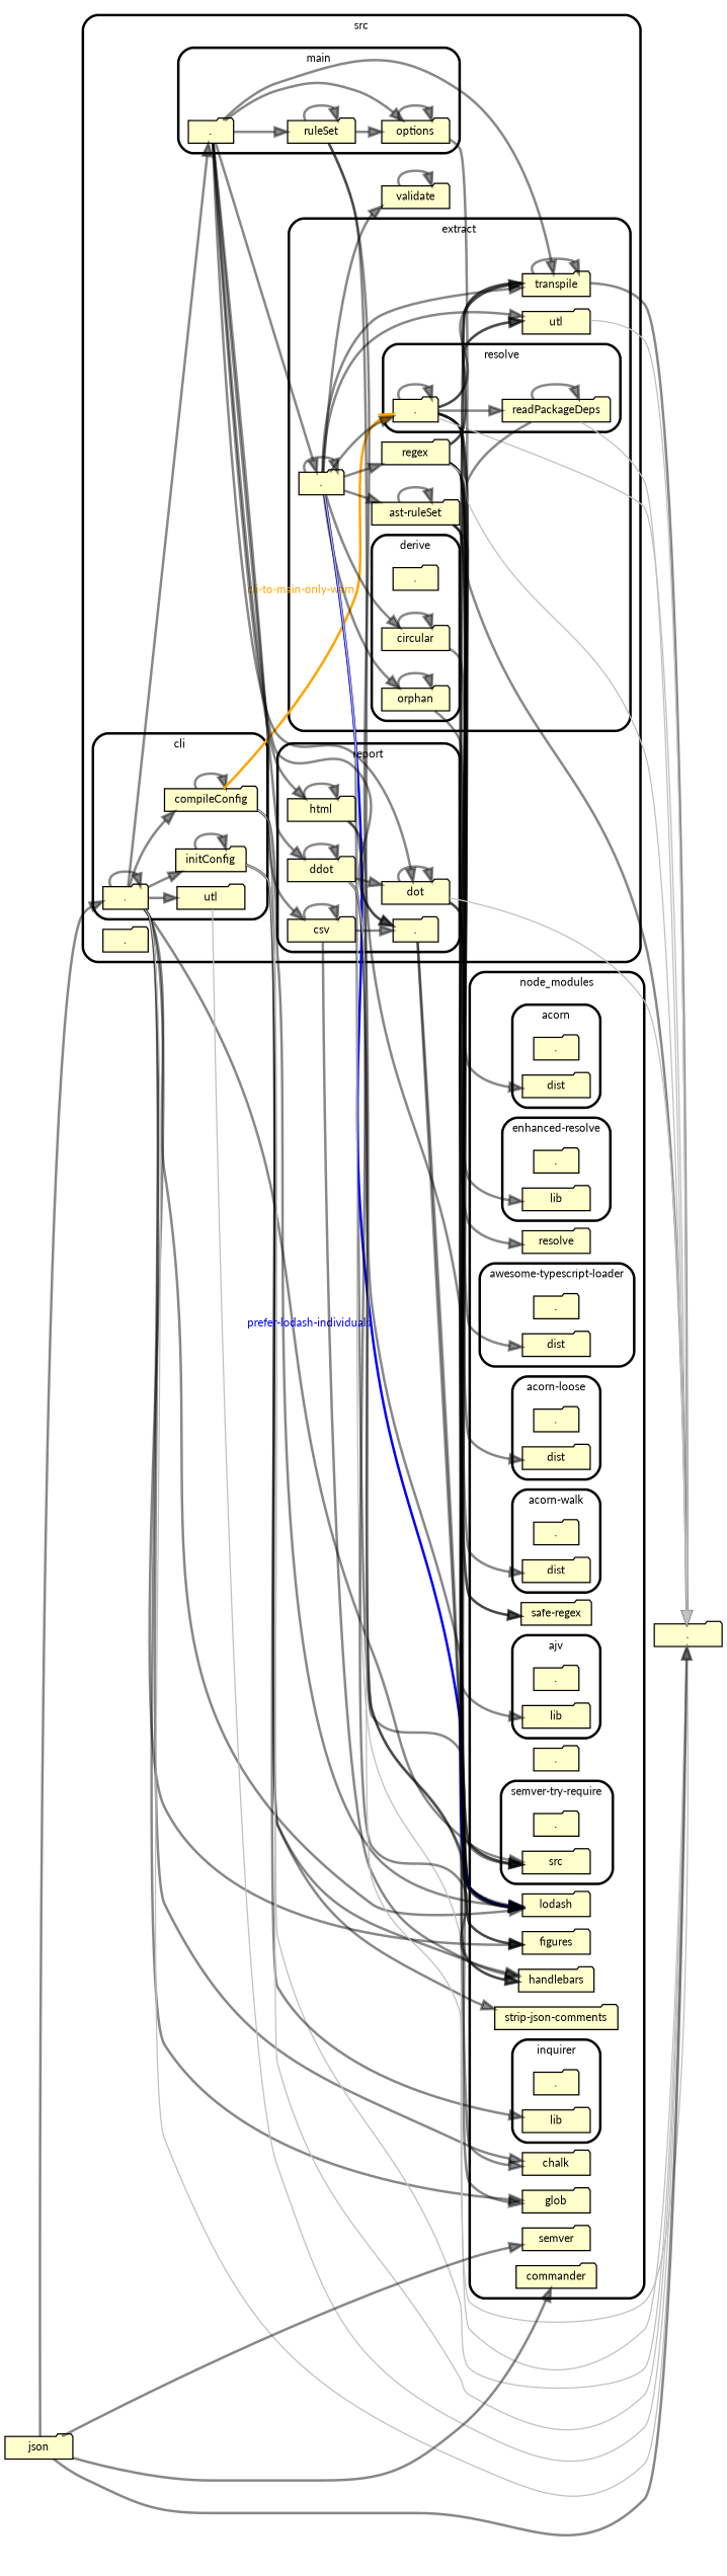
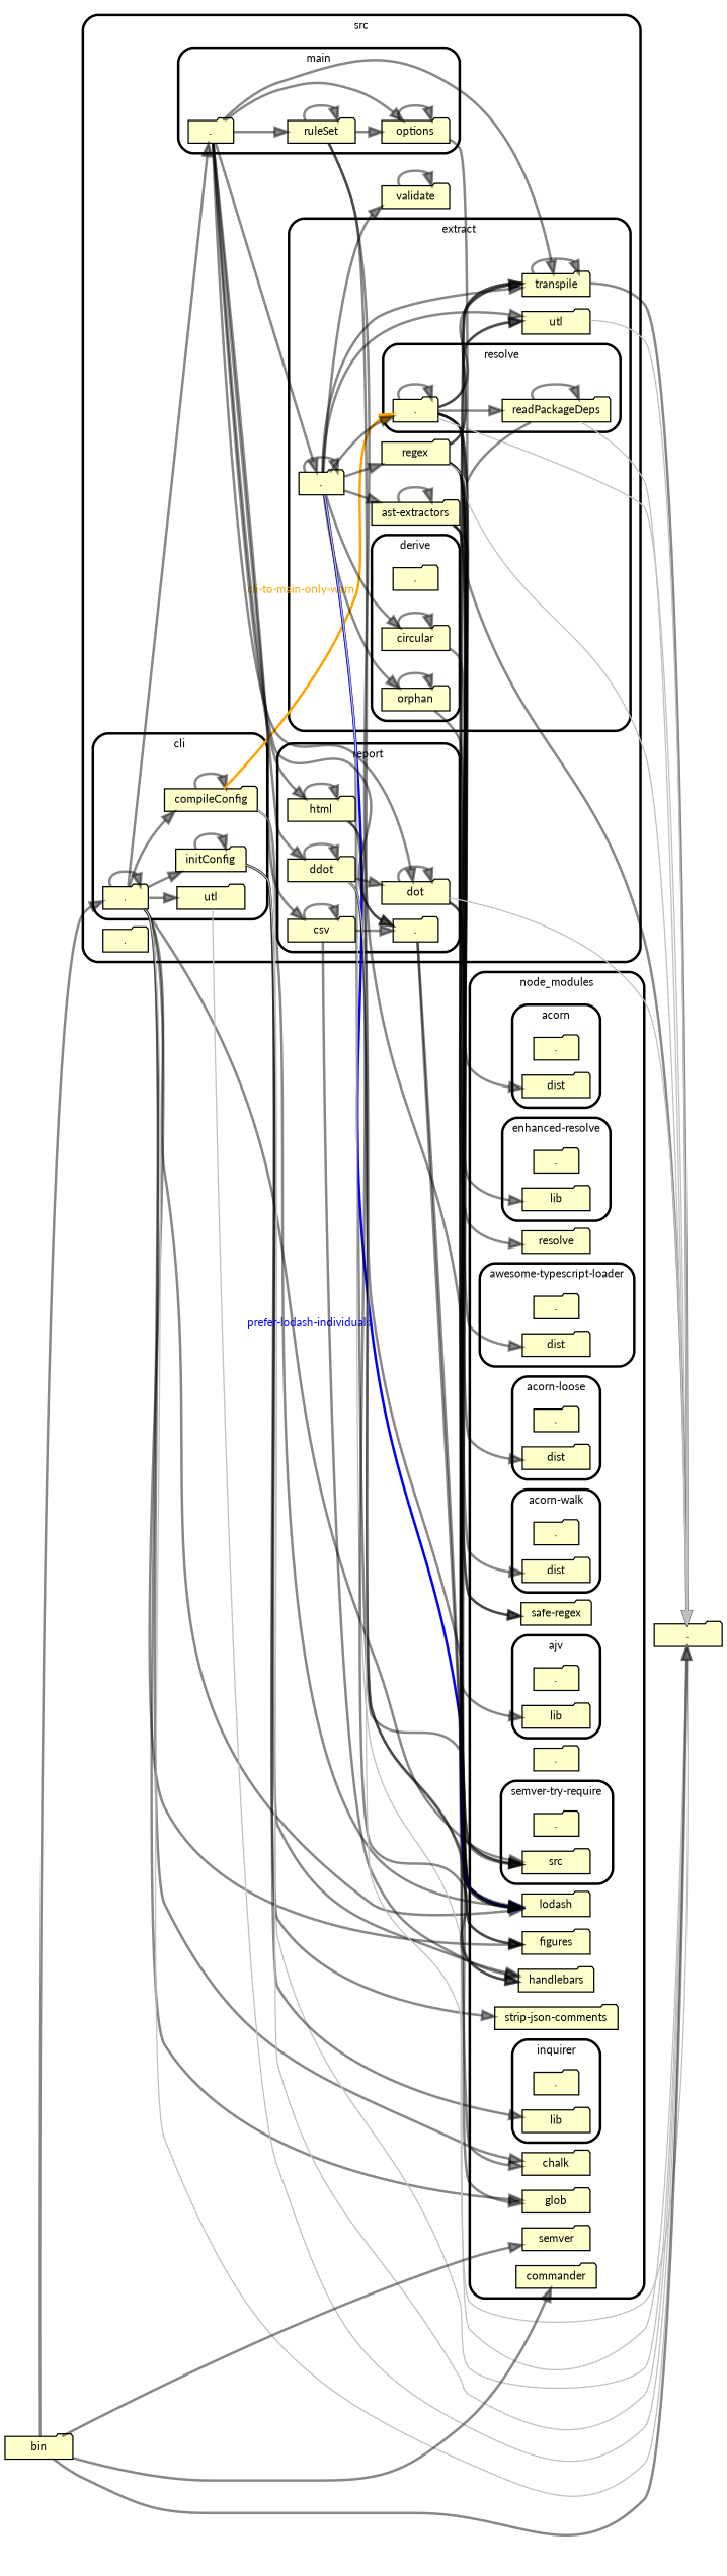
  strict digraph {
    compound=true
    fillcolor="#ffffff"
    fontname=Lato
    fontsize=9
    nodesep=0.16
    ordering=out
    rankdir=LR
    ranksep=0.18
    splines=true
    style="rounded,bold,filled"
    node [fillcolor="#ffffcc" fontname=Lato fontsize=9 shape=folder style="rounded, filled"]
    edge [arrowhead=normal color="#00000077" fontname=Lato fontsize=9 penwidth=2.0]
    n1 [height=0.2 label="." width=0.5]
    n2 [height=0.2 label=dist]
    n3 [height=0.2 label="." width=0.5]
    n4 [height=0.2 label=dist]
    n5 [height=0.2 label="." width=0.5]
    n6 [height=0.2 label=dist]
    n7 [height=0.2 label="." width=0.5]
    n8 [height=0.2 label=dist]
    n9 [height=0.2 label="." width=0.5]
    n10 [height=0.2 label=lib]
    n11 [height=0.2 label="." width=0.5]
    n12 [height=0.2 label=lib]
    n13 [height=0.2 label="." width=0.5]
    n14 [height=0.2 label=lib]
    n15 [height=0.2 label="." width=0.5]
    n16 [height=0.2 label=src]
    n17 [height=0.2 label="." width=0.5]
    n18 [height=0.2 label=chalk]
    n19 [height=0.2 label=commander]
    n20 [height=0.2 label=figures]
    n21 [height=0.2 label=glob]
    n22 [height=0.2 label=handlebars]
    n23 [height=0.2 label=lodash]
    n24 [height=0.2 label=resolve]
    n25 [height=0.2 label="safe-regex"]
    n26 [height=0.2 label=semver]
    n27 [height=0.2 label="strip-json-comments"]
    n28 [height=0.2 label="." width=0.5]
    n29 [height=0.2 label=compileConfig]
    n30 [height=0.2 label=initConfig]
    n31 [height=0.2 label=utl]
    n32 [height=0.2 label="." width=0.5]
    n33 [height=0.2 label=circular]
    n34 [height=0.2 label=orphan]
    n35 [height=0.2 label="." width=0.5]
    n36 [height=0.2 label=readPackageDeps]
    n37 [height=0.2 label="." width=0.5]
-   n38 [height=0.2 label="ast-ruleSet"]
+   n38 [height=0.2 label="ast-extractors"]
    n39 [height=0.2 label=regex]
    n40 [height=0.2 label=transpile]
    n41 [height=0.2 label=utl]
    n42 [height=0.2 label="." width=0.5]
    n43 [height=0.2 label=options]
    n44 [height=0.2 label=ruleSet]
    n45 [height=0.2 label="." width=0.5]
    n46 [height=0.2 label=csv]
    n47 [height=0.2 label=ddot]
    n48 [height=0.2 label=dot]
    n49 [height=0.2 label=html]
    n50 [height=0.2 label="." width=0.5]
    n51 [height=0.2 label=validate]
    n52 [height=0.2 label="."]
-   n53 [height=0.2 label=json]
+   n53 [height=0.2 label=bin]
    subgraph cluster_1 {
      label=node_modules
      n17
      n18
      n19
      n20
      n21
      n22
      n23
      n24
      n25
      n26
      n27
      subgraph cluster_2 {
        label="awesome-typescript-loader"
        n1
        n2
      }
      subgraph cluster_3 {
        label="acorn-loose"
        n3
        n4
      }
      subgraph cluster_4 {
        label="acorn-walk"
        n5
        n6
      }
      subgraph cluster_5 {
        label=acorn
        n7
        n8
      }
      subgraph cluster_6 {
        label=ajv
        n9
        n10
      }
      subgraph cluster_7 {
        label="enhanced-resolve"
        n11
        n12
      }
      subgraph cluster_8 {
        label=inquirer
        n13
        n14
      }
      subgraph cluster_9 {
        label="semver-try-require"
        n15
        n16
      }
    }
    subgraph cluster_10 {
      label=src
      n50
      n51
      subgraph cluster_11 {
        label=cli
        n28
        n29
        n30
        n31
      }
      subgraph cluster_12 {
        label=extract
        n37
        n38
        n39
        n40
        n41
        subgraph cluster_13 {
          label=derive
          n32
          n33
          n34
        }
        subgraph cluster_14 {
          label=resolve
          n35
          n36
        }
      }
      subgraph cluster_15 {
        label=main
        n42
        n43
        n44
      }
      subgraph cluster_16 {
        label=report
        n45
        n46
        n47
        n48
        n49
      }
    }
    n28 -> n16
    n28 -> n18
    n28 -> n20
    n28 -> n21
    n28 -> n23
    n28 -> n28
    n28 -> n29
    n28 -> n30
    n28 -> n31
    n28 -> n42
    n28 -> n52 [color=grey penwidth=1.0]
    n29 -> n23
-   n29 -> n27
+   n30 -> n27
    n29 -> n29
    n29 -> n35 [color=orange fontcolor=orange xlabel="cli-to-main-only-warn"]
    n29 -> n52 [color=grey penwidth=1.0]
    n30 -> n14
    n30 -> n22
    n30 -> n30
    n30 -> n52 [color=grey penwidth=1.0]
    n31 -> n52 [color=grey penwidth=1.0]
    n33 -> n23
    n33 -> n33
    n34 -> n23
    n34 -> n34
    n35 -> n2
    n35 -> n12
    n35 -> n23
    n35 -> n24
    n35 -> n35
    n35 -> n36
    n35 -> n40
    n35 -> n41
    n35 -> n52 [color=grey penwidth=1.0]
    n36 -> n23
    n36 -> n36
    n36 -> n52 [color=grey penwidth=1.0]
    n37 -> n21
    n37 -> n23 [color=blue fontcolor=blue xlabel="prefer-lodash-individuals"]
    n37 -> n33
    n37 -> n34
    n37 -> n35
    n37 -> n37
    n37 -> n38
    n37 -> n39
    n37 -> n40
    n37 -> n41
    n37 -> n51
    n37 -> n52 [color=grey penwidth=1.0]
    n38 -> n6
    n38 -> n16
    n38 -> n38
    n38 -> n52
    n39 -> n4
    n39 -> n8
    n39 -> n16
    n39 -> n23
    n39 -> n40
    n39 -> n41
    n39 -> n52 [color=grey penwidth=1.0]
    n40 -> n16
    n40 -> n23
    n40 -> n40
    n40 -> n52
    n41 -> n52 [color=grey penwidth=1.0]
    n42 -> n37
    n42 -> n40
    n42 -> n43
    n42 -> n44
    n42 -> n45
    n42 -> n46
    n42 -> n47
    n42 -> n48
    n42 -> n49
    n43 -> n25
    n43 -> n43
    n44 -> n10
    n44 -> n25
    n44 -> n43
    n44 -> n44
    n45 -> n18
    n45 -> n20
    n46 -> n22
    n46 -> n45
    n46 -> n46
    n47 -> n22
    n47 -> n23
    n47 -> n47
    n47 -> n48
    n47 -> n52 [color=grey penwidth=1.0]
    n48 -> n20
    n48 -> n23
    n48 -> n48
    n48 -> n52 [color=grey penwidth=1.0]
    n49 -> n22
    n49 -> n45
    n49 -> n49
    n51 -> n51
    n53 -> n19
    n53 -> n26
    n53 -> n28
    n53 -> n52
  }
